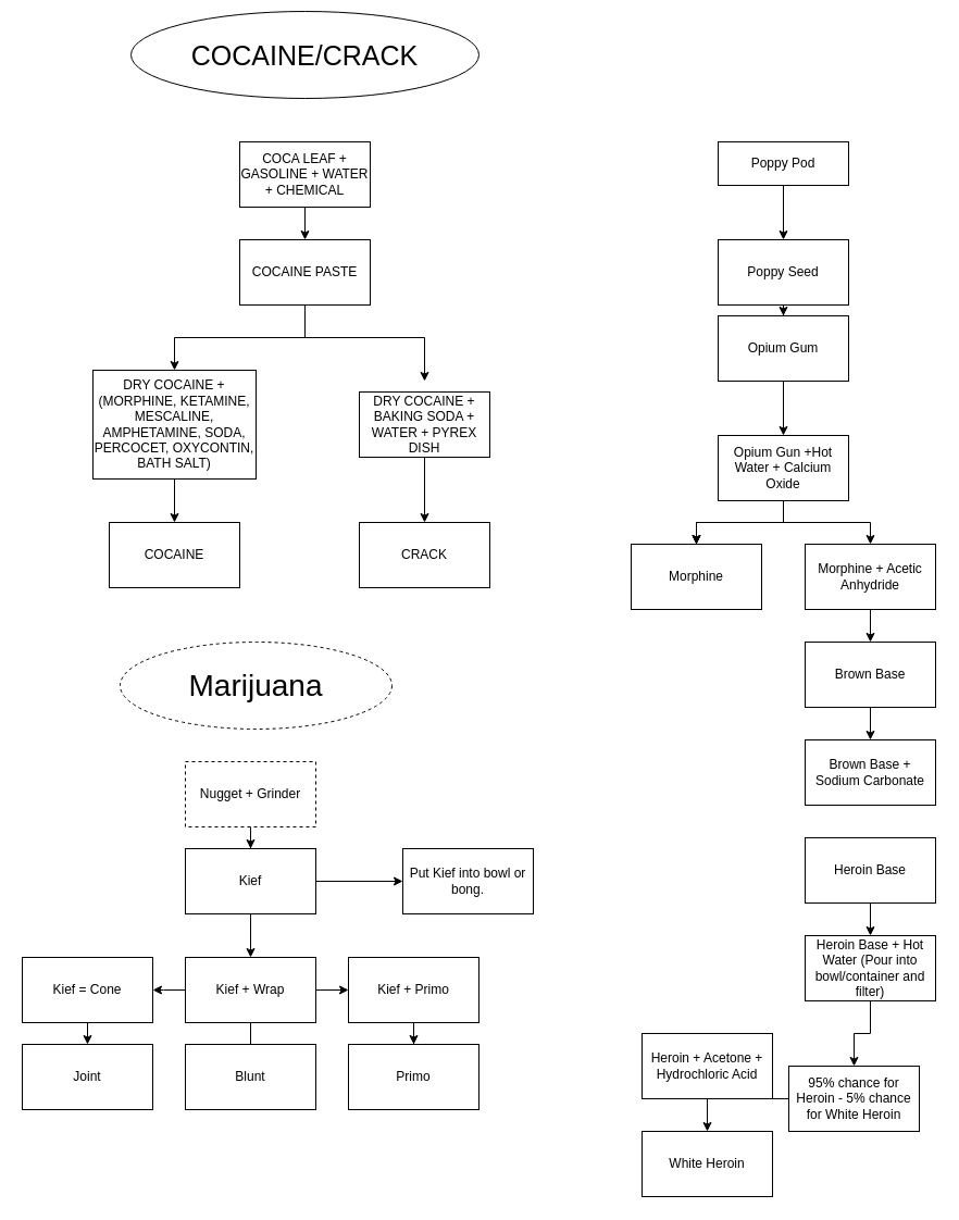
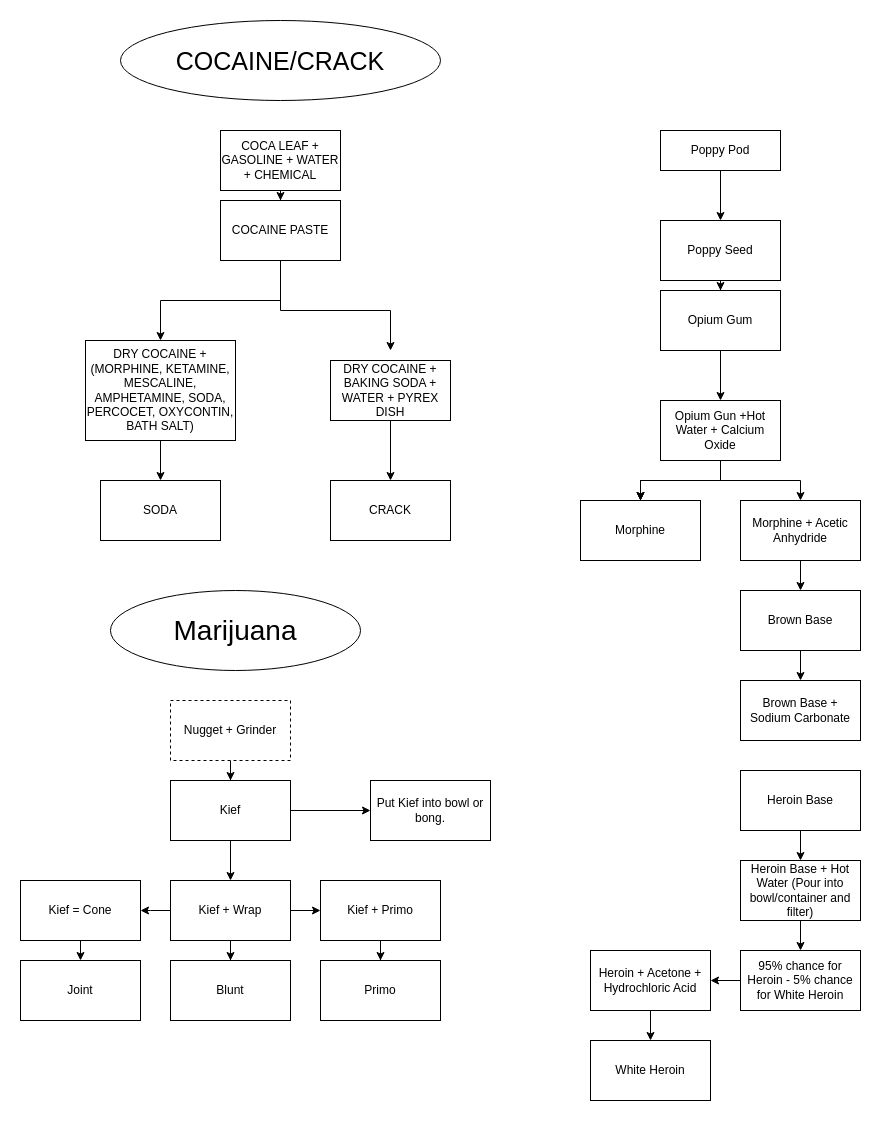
  <mxCell id="0" />
  <mxCell id="1" parent="0" />
  <mxCell id="2" value="" style="edgeStyle=orthogonalEdgeStyle;rounded=0;orthogonalLoop=1;jettySize=auto;html=1;" parent="1" source="3" target="6" edge="1"><mxGeometry relative="1" as="geometry" /></mxCell>
  <mxCell id="3" value="COCA LEAF + GASOLINE + WATER + CHEMICAL" style="rounded=0;whiteSpace=wrap;html=1;" parent="1" vertex="1"><mxGeometry x="220" y="130" width="120" height="60" as="geometry" /></mxCell>
  <mxCell id="4" value="" style="edgeStyle=orthogonalEdgeStyle;rounded=0;orthogonalLoop=1;jettySize=auto;html=1;" parent="1" source="6" edge="1"><mxGeometry relative="1" as="geometry"><mxPoint x="390" y="350" as="targetPoint" /><Array as="points"><mxPoint x="280" y="310" /><mxPoint x="390" y="310" /><mxPoint x="390" y="350" /></Array></mxGeometry></mxCell>
  <mxCell id="5" value="" style="edgeStyle=orthogonalEdgeStyle;rounded=0;orthogonalLoop=1;jettySize=auto;html=1;" parent="1" source="6" target="8" edge="1"><mxGeometry relative="1" as="geometry" /></mxCell>
- <mxCell id="6" value="COCAINE PASTE" style="rounded=0;whiteSpace=wrap;html=1;" parent="1" vertex="1"><mxGeometry x="220" y="220" width="120" height="60" as="geometry" /></mxCell>
+ <mxCell id="6" value="COCAINE PASTE" style="rounded=0;whiteSpace=wrap;html=1;" parent="1" vertex="1"><mxGeometry x="220" y="200" width="120" height="60" as="geometry" /></mxCell>
  <mxCell id="7" value="" style="edgeStyle=orthogonalEdgeStyle;rounded=0;orthogonalLoop=1;jettySize=auto;html=1;" parent="1" source="8" target="9" edge="1"><mxGeometry relative="1" as="geometry" /></mxCell>
  <mxCell id="8" value="DRY COCAINE + (MORPHINE, KETAMINE, MESCALINE, AMPHETAMINE, SODA, PERCOCET, OXYCONTIN, BATH SALT)" style="rounded=0;whiteSpace=wrap;html=1;gradientColor=none;fillStyle=solid;" parent="1" vertex="1"><mxGeometry x="85" y="340" width="150" height="100" as="geometry" /></mxCell>
- <mxCell id="9" value="COCAINE" style="whiteSpace=wrap;html=1;rounded=0;" parent="1" vertex="1"><mxGeometry x="100" y="480" width="120" height="60" as="geometry" /></mxCell>
+ <mxCell id="9" value="SODA" style="whiteSpace=wrap;html=1;rounded=0;" parent="1" vertex="1"><mxGeometry x="100" y="480" width="120" height="60" as="geometry" /></mxCell>
  <mxCell id="10" value="" style="edgeStyle=orthogonalEdgeStyle;rounded=0;orthogonalLoop=1;jettySize=auto;html=1;" parent="1" source="11" target="12" edge="1"><mxGeometry relative="1" as="geometry" /></mxCell>
  <mxCell id="11" value="DRY COCAINE + BAKING SODA + WATER + PYREX DISH" style="whiteSpace=wrap;html=1;" parent="1" vertex="1"><mxGeometry x="330" y="360" width="120" height="60" as="geometry" /></mxCell>
  <mxCell id="12" value="CRACK" style="whiteSpace=wrap;html=1;" parent="1" vertex="1"><mxGeometry x="330" y="480" width="120" height="60" as="geometry" /></mxCell>
  <mxCell id="13" value="" style="edgeStyle=orthogonalEdgeStyle;rounded=0;orthogonalLoop=1;jettySize=auto;html=1;" edge="1" parent="1" source="15" target="18"><mxGeometry relative="1" as="geometry" /></mxCell>
- <mxCell id="14" value="&lt;font style=&quot;font-size: 25px;&quot;&gt;COCAINE/CRACK&lt;/font&gt;" style="ellipse;whiteSpace=wrap;html=1;" vertex="1" parent="1"><mxGeometry x="120" y="10" width="320" height="80" as="geometry" /></mxCell>
+ <mxCell id="14" value="&lt;font style=&quot;font-size: 25px;&quot;&gt;COCAINE/CRACK&lt;/font&gt;" style="ellipse;whiteSpace=wrap;html=1;" vertex="1" parent="1"><mxGeometry x="120" y="20" width="320" height="80" as="geometry" /></mxCell>
  <mxCell id="15" value="Nugget + Grinder" style="rounded=0;whiteSpace=wrap;html=1;dashed=1;" vertex="1" parent="1"><mxGeometry x="170" y="700" width="120" height="60" as="geometry" /></mxCell>
  <mxCell id="16" value="" style="edgeStyle=orthogonalEdgeStyle;rounded=0;orthogonalLoop=1;jettySize=auto;html=1;" edge="1" parent="1" source="18" target="27"><mxGeometry relative="1" as="geometry" /></mxCell>
  <mxCell id="17" value="" style="edgeStyle=orthogonalEdgeStyle;rounded=0;orthogonalLoop=1;jettySize=auto;html=1;" edge="1" parent="1" source="18" target="22"><mxGeometry relative="1" as="geometry" /></mxCell>
  <mxCell id="18" value="Kief" style="rounded=0;whiteSpace=wrap;html=1;" vertex="1" parent="1"><mxGeometry x="170" y="780" width="120" height="60" as="geometry" /></mxCell>
  <mxCell id="19" value="" style="edgeStyle=orthogonalEdgeStyle;rounded=0;orthogonalLoop=1;jettySize=auto;html=1;" edge="1" parent="1" source="22" target="24"><mxGeometry relative="1" as="geometry" /></mxCell>
  <mxCell id="20" value="" style="edgeStyle=orthogonalEdgeStyle;rounded=0;orthogonalLoop=1;jettySize=auto;html=1;" edge="1" parent="1" source="22"><mxGeometry relative="1" as="geometry"><mxPoint x="140" y="910" as="targetPoint" /></mxGeometry></mxCell>
- <mxCell id="21" value="" style="edgeStyle=orthogonalEdgeStyle;rounded=0;orthogonalLoop=1;jettySize=auto;html=1;endArrow=none;" edge="1" parent="1" source="22" target="29"><mxGeometry relative="1" as="geometry" /></mxCell>
+ <mxCell id="21" value="" style="edgeStyle=orthogonalEdgeStyle;rounded=0;orthogonalLoop=1;jettySize=auto;html=1;" edge="1" parent="1" source="22" target="29"><mxGeometry relative="1" as="geometry" /></mxCell>
  <mxCell id="22" value="Kief + Wrap" style="whiteSpace=wrap;html=1;sketch=0;pointerEvents=1;resizable=0;rounded=0;" vertex="1" parent="1"><mxGeometry x="170" y="880" width="120" height="60" as="geometry" /></mxCell>
  <mxCell id="23" value="" style="edgeStyle=orthogonalEdgeStyle;rounded=0;orthogonalLoop=1;jettySize=auto;html=1;" edge="1" parent="1" source="24" target="30"><mxGeometry relative="1" as="geometry" /></mxCell>
  <mxCell id="24" value="Kief + Primo" style="whiteSpace=wrap;html=1;sketch=0;pointerEvents=1;resizable=0;rounded=0;" vertex="1" parent="1"><mxGeometry x="320" y="880" width="120" height="60" as="geometry" /></mxCell>
  <mxCell id="25" value="" style="edgeStyle=orthogonalEdgeStyle;rounded=0;orthogonalLoop=1;jettySize=auto;html=1;" edge="1" parent="1"><mxGeometry relative="1" as="geometry"><mxPoint x="80" y="940" as="sourcePoint" /><mxPoint x="80" y="960" as="targetPoint" /></mxGeometry></mxCell>
  <mxCell id="26" value="Kief = Cone" style="whiteSpace=wrap;html=1;sketch=0;pointerEvents=1;resizable=0;rounded=0;" vertex="1" parent="1"><mxGeometry x="20" y="880" width="120" height="60" as="geometry" /></mxCell>
  <mxCell id="27" value="Put Kief into bowl or bong." style="rounded=0;whiteSpace=wrap;html=1;" vertex="1" parent="1"><mxGeometry x="370" y="780" width="120" height="60" as="geometry" /></mxCell>
  <mxCell id="28" value="Joint" style="whiteSpace=wrap;html=1;sketch=0;pointerEvents=1;resizable=0;rounded=0;" vertex="1" parent="1"><mxGeometry x="20" y="960" width="120" height="60" as="geometry" /></mxCell>
  <mxCell id="29" value="Blunt" style="whiteSpace=wrap;html=1;sketch=0;pointerEvents=1;resizable=0;rounded=0;" vertex="1" parent="1"><mxGeometry x="170" y="960" width="120" height="60" as="geometry" /></mxCell>
  <mxCell id="30" value="Primo" style="whiteSpace=wrap;html=1;sketch=0;pointerEvents=1;resizable=0;rounded=0;" vertex="1" parent="1"><mxGeometry x="320" y="960" width="120" height="60" as="geometry" /></mxCell>
  <mxCell id="31" value="" style="edgeStyle=orthogonalEdgeStyle;rounded=0;orthogonalLoop=1;jettySize=auto;html=1;" edge="1" parent="1" source="32" target="34"><mxGeometry relative="1" as="geometry" /></mxCell>
  <mxCell id="32" value="Poppy Pod" style="rounded=0;whiteSpace=wrap;html=1;" vertex="1" parent="1"><mxGeometry x="660" y="130" width="120" height="40" as="geometry" /></mxCell>
  <mxCell id="33" value="" style="edgeStyle=orthogonalEdgeStyle;rounded=0;orthogonalLoop=1;jettySize=auto;html=1;" edge="1" parent="1" source="34" target="36"><mxGeometry relative="1" as="geometry" /></mxCell>
  <mxCell id="34" value="Poppy Seed" style="whiteSpace=wrap;html=1;rounded=0;" vertex="1" parent="1"><mxGeometry x="660" y="220" width="120" height="60" as="geometry" /></mxCell>
  <mxCell id="35" value="" style="edgeStyle=orthogonalEdgeStyle;rounded=0;orthogonalLoop=1;jettySize=auto;html=1;" edge="1" parent="1" source="36" target="41"><mxGeometry relative="1" as="geometry" /></mxCell>
  <mxCell id="36" value="Opium Gum" style="whiteSpace=wrap;html=1;rounded=0;" vertex="1" parent="1"><mxGeometry x="660" y="290" width="120" height="60" as="geometry" /></mxCell>
  <mxCell id="37" value="" style="edgeStyle=orthogonalEdgeStyle;rounded=0;orthogonalLoop=1;jettySize=auto;html=1;" edge="1" parent="1" source="41" target="42"><mxGeometry relative="1" as="geometry" /></mxCell>
  <mxCell id="38" value="" style="edgeStyle=orthogonalEdgeStyle;rounded=0;orthogonalLoop=1;jettySize=auto;html=1;" edge="1" parent="1" source="41" target="42"><mxGeometry relative="1" as="geometry" /></mxCell>
  <mxCell id="39" value="" style="edgeStyle=orthogonalEdgeStyle;rounded=0;orthogonalLoop=1;jettySize=auto;html=1;" edge="1" parent="1" source="41" target="42"><mxGeometry relative="1" as="geometry" /></mxCell>
  <mxCell id="40" value="" style="edgeStyle=orthogonalEdgeStyle;rounded=0;orthogonalLoop=1;jettySize=auto;html=1;" edge="1" parent="1" source="41" target="44"><mxGeometry relative="1" as="geometry" /></mxCell>
  <mxCell id="41" value="Opium Gun +Hot Water + Calcium Oxide" style="whiteSpace=wrap;html=1;rounded=0;" vertex="1" parent="1"><mxGeometry x="660" y="400" width="120" height="60" as="geometry" /></mxCell>
  <mxCell id="42" value="Morphine" style="whiteSpace=wrap;html=1;rounded=0;" vertex="1" parent="1"><mxGeometry x="580" y="500" width="120" height="60" as="geometry" /></mxCell>
  <mxCell id="43" value="" style="edgeStyle=orthogonalEdgeStyle;rounded=0;orthogonalLoop=1;jettySize=auto;html=1;" edge="1" parent="1" source="44" target="46"><mxGeometry relative="1" as="geometry" /></mxCell>
  <mxCell id="44" value="Morphine + Acetic Anhydride" style="whiteSpace=wrap;html=1;rounded=0;" vertex="1" parent="1"><mxGeometry x="740" y="500" width="120" height="60" as="geometry" /></mxCell>
  <mxCell id="45" value="" style="edgeStyle=orthogonalEdgeStyle;rounded=0;orthogonalLoop=1;jettySize=auto;html=1;" edge="1" parent="1" source="46" target="47"><mxGeometry relative="1" as="geometry" /></mxCell>
  <mxCell id="46" value="Brown Base" style="whiteSpace=wrap;html=1;rounded=0;" vertex="1" parent="1"><mxGeometry x="740" y="590" width="120" height="60" as="geometry" /></mxCell>
  <mxCell id="47" value="Brown Base + Sodium Carbonate" style="whiteSpace=wrap;html=1;rounded=0;" vertex="1" parent="1"><mxGeometry x="740" y="680" width="120" height="60" as="geometry" /></mxCell>
  <mxCell id="48" value="" style="edgeStyle=orthogonalEdgeStyle;rounded=0;orthogonalLoop=1;jettySize=auto;html=1;" edge="1" parent="1" source="49" target="51"><mxGeometry relative="1" as="geometry" /></mxCell>
  <mxCell id="49" value="Heroin Base" style="whiteSpace=wrap;html=1;rounded=0;" vertex="1" parent="1"><mxGeometry x="740" y="770" width="120" height="60" as="geometry" /></mxCell>
  <mxCell id="50" value="" style="edgeStyle=orthogonalEdgeStyle;rounded=0;orthogonalLoop=1;jettySize=auto;html=1;" edge="1" parent="1" source="51" target="53"><mxGeometry relative="1" as="geometry" /></mxCell>
  <mxCell id="51" value="Heroin Base + Hot Water (Pour into bowl/container and filter)" style="whiteSpace=wrap;html=1;rounded=0;" vertex="1" parent="1"><mxGeometry x="740" y="860" width="120" height="60" as="geometry" /></mxCell>
  <mxCell id="52" value="" style="edgeStyle=orthogonalEdgeStyle;rounded=0;orthogonalLoop=1;jettySize=auto;html=1;" edge="1" parent="1" source="53" target="55"><mxGeometry relative="1" as="geometry" /></mxCell>
- <mxCell id="53" value="95% chance for Heroin - 5% chance for White Heroin" style="whiteSpace=wrap;html=1;rounded=0;" vertex="1" parent="1"><mxGeometry x="725" y="980" width="120" height="60" as="geometry" /></mxCell>
+ <mxCell id="53" value="95% chance for Heroin - 5% chance for White Heroin" style="whiteSpace=wrap;html=1;rounded=0;" vertex="1" parent="1"><mxGeometry x="740" y="950" width="120" height="60" as="geometry" /></mxCell>
  <mxCell id="54" value="" style="edgeStyle=orthogonalEdgeStyle;rounded=0;orthogonalLoop=1;jettySize=auto;html=1;" edge="1" parent="1" source="55" target="56"><mxGeometry relative="1" as="geometry" /></mxCell>
  <mxCell id="55" value="Heroin + Acetone + Hydrochloric Acid" style="whiteSpace=wrap;html=1;rounded=0;" vertex="1" parent="1"><mxGeometry x="590" y="950" width="120" height="60" as="geometry" /></mxCell>
  <mxCell id="56" value="White Heroin" style="whiteSpace=wrap;html=1;rounded=0;" vertex="1" parent="1"><mxGeometry x="590" y="1040" width="120" height="60" as="geometry" /></mxCell>
- <mxCell id="57" value="&lt;font style=&quot;font-size: 28px;&quot;&gt;Marijuana&lt;/font&gt;" style="ellipse;whiteSpace=wrap;html=1;dashed=1;" vertex="1" parent="1"><mxGeometry x="110" y="590" width="250" height="80" as="geometry" /></mxCell>
+ <mxCell id="57" value="&lt;font style=&quot;font-size: 28px;&quot;&gt;Marijuana&lt;/font&gt;" style="ellipse;whiteSpace=wrap;html=1;" vertex="1" parent="1"><mxGeometry x="110" y="590" width="250" height="80" as="geometry" /></mxCell>
